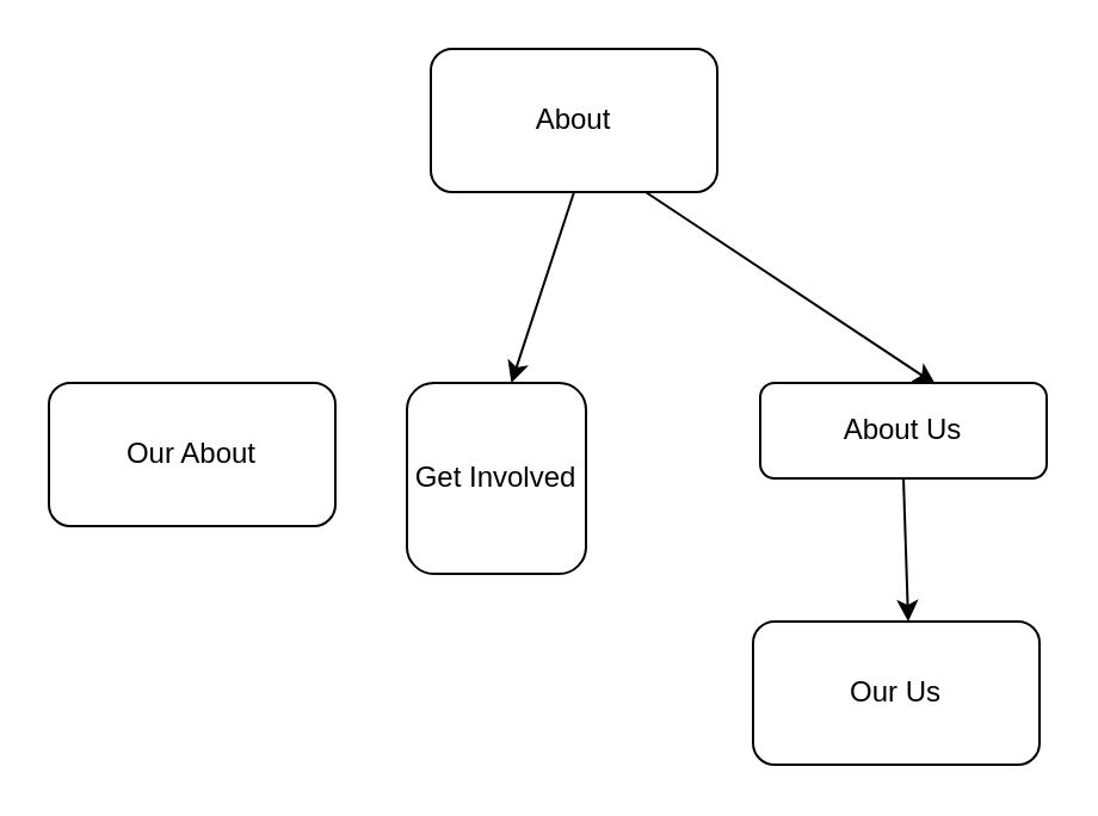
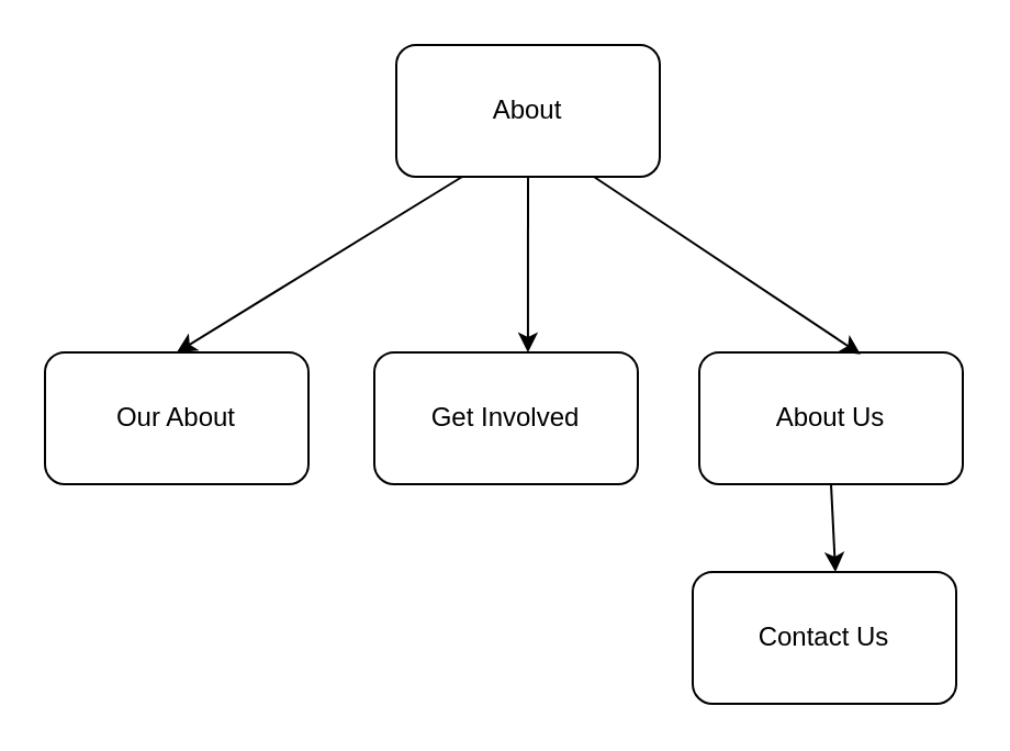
  <mxCell id="0" />
  <mxCell id="1" parent="0" />
  <mxCell id="2" value="About" style="rounded=1;whiteSpace=wrap;html=1;" vertex="1" parent="1"><mxGeometry x="180" y="20" width="120" height="60" as="geometry" /></mxCell>
  <mxCell id="3" value="Our About" style="rounded=1;whiteSpace=wrap;html=1;" vertex="1" parent="1"><mxGeometry x="20" y="160" width="120" height="60" as="geometry" /></mxCell>
- <mxCell id="4" value="About Us" style="rounded=1;whiteSpace=wrap;html=1;" vertex="1" parent="1"><mxGeometry x="318" y="160" width="120" height="40" as="geometry" /></mxCell>
- <mxCell id="5" value="Get Involved" style="rounded=1;whiteSpace=wrap;html=1;" vertex="1" parent="1"><mxGeometry x="170" y="160" width="75" height="80" as="geometry" /></mxCell>
- <mxCell id="6" value="Our Us" style="rounded=1;whiteSpace=wrap;html=1;" vertex="1" parent="1"><mxGeometry x="315" y="260" width="120" height="60" as="geometry" /></mxCell>
+ <mxCell id="4" value="About Us" style="rounded=1;whiteSpace=wrap;html=1;" vertex="1" parent="1"><mxGeometry x="318" y="160" width="120" height="60" as="geometry" /></mxCell>
+ <mxCell id="5" value="Get Involved" style="rounded=1;whiteSpace=wrap;html=1;" vertex="1" parent="1"><mxGeometry x="170" y="160" width="120" height="60" as="geometry" /></mxCell>
+ <mxCell id="6" value="Contact Us" style="rounded=1;whiteSpace=wrap;html=1;" vertex="1" parent="1"><mxGeometry x="315" y="260" width="120" height="60" as="geometry" /></mxCell>
  <mxCell id="7" value="" style="endArrow=classic;html=1;exitX=0.5;exitY=1;exitDx=0;exitDy=0;entryX=0.583;entryY=0;entryDx=0;entryDy=0;entryPerimeter=0;" edge="1" parent="1" source="2" target="5"><mxGeometry width="50" height="50" relative="1" as="geometry"><mxPoint x="296.36" y="81.14" as="sourcePoint" /><mxPoint x="348" y="160" as="targetPoint" /></mxGeometry></mxCell>
+ <mxCell id="8" value="" style="endArrow=classic;html=1;exitX=0.25;exitY=1;exitDx=0;exitDy=0;entryX=0.5;entryY=0;entryDx=0;entryDy=0;" edge="1" parent="1" source="2" target="3"><mxGeometry width="50" height="50" relative="1" as="geometry"><mxPoint x="220" y="90" as="sourcePoint" /><mxPoint x="149.96" y="170" as="targetPoint" /></mxGeometry></mxCell>
  <mxCell id="9" value="" style="endArrow=classic;html=1;exitX=0.5;exitY=1;exitDx=0;exitDy=0;" edge="1" parent="1" source="4"><mxGeometry width="50" height="50" relative="1" as="geometry"><mxPoint x="283" y="90" as="sourcePoint" /><mxPoint x="380" y="260" as="targetPoint" /></mxGeometry></mxCell>
  <mxCell id="10" value="" style="endArrow=classic;html=1;exitX=0.75;exitY=1;exitDx=0;exitDy=0;entryX=0.612;entryY=0.015;entryDx=0;entryDy=0;entryPerimeter=0;" edge="1" parent="1" source="2" target="4"><mxGeometry width="50" height="50" relative="1" as="geometry"><mxPoint x="303" y="80" as="sourcePoint" /><mxPoint x="212.96" y="170" as="targetPoint" /></mxGeometry></mxCell>
